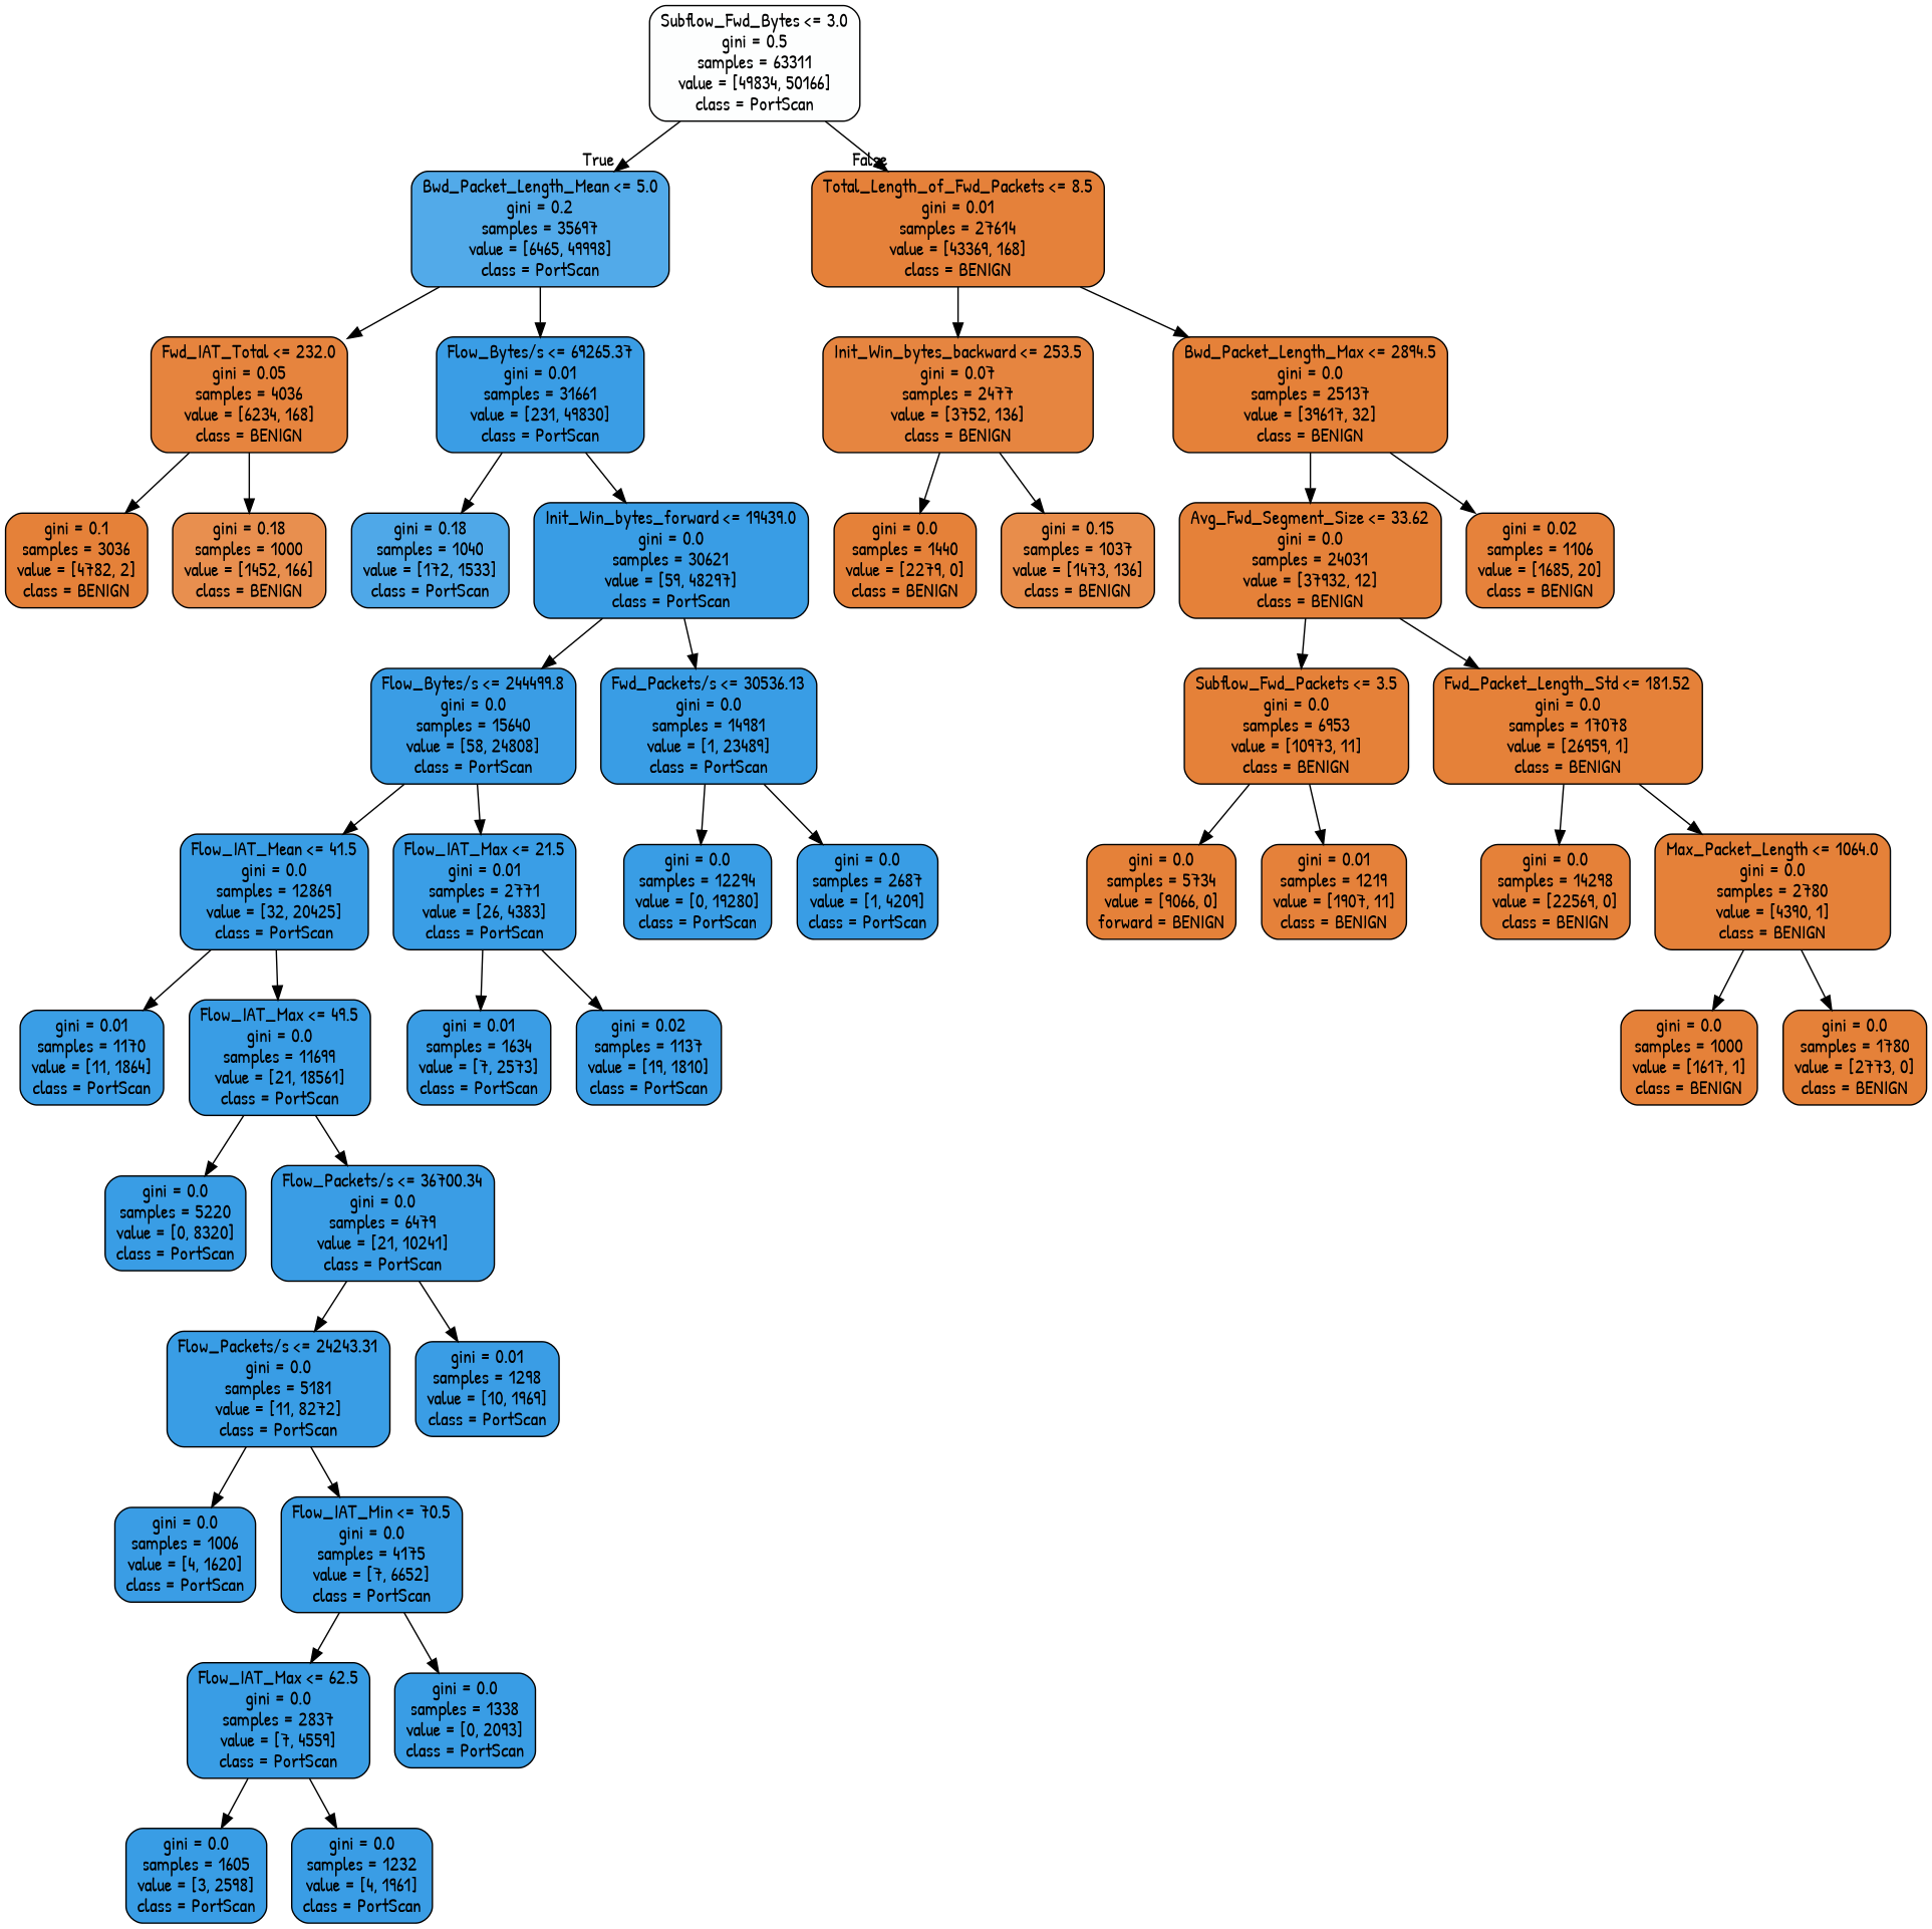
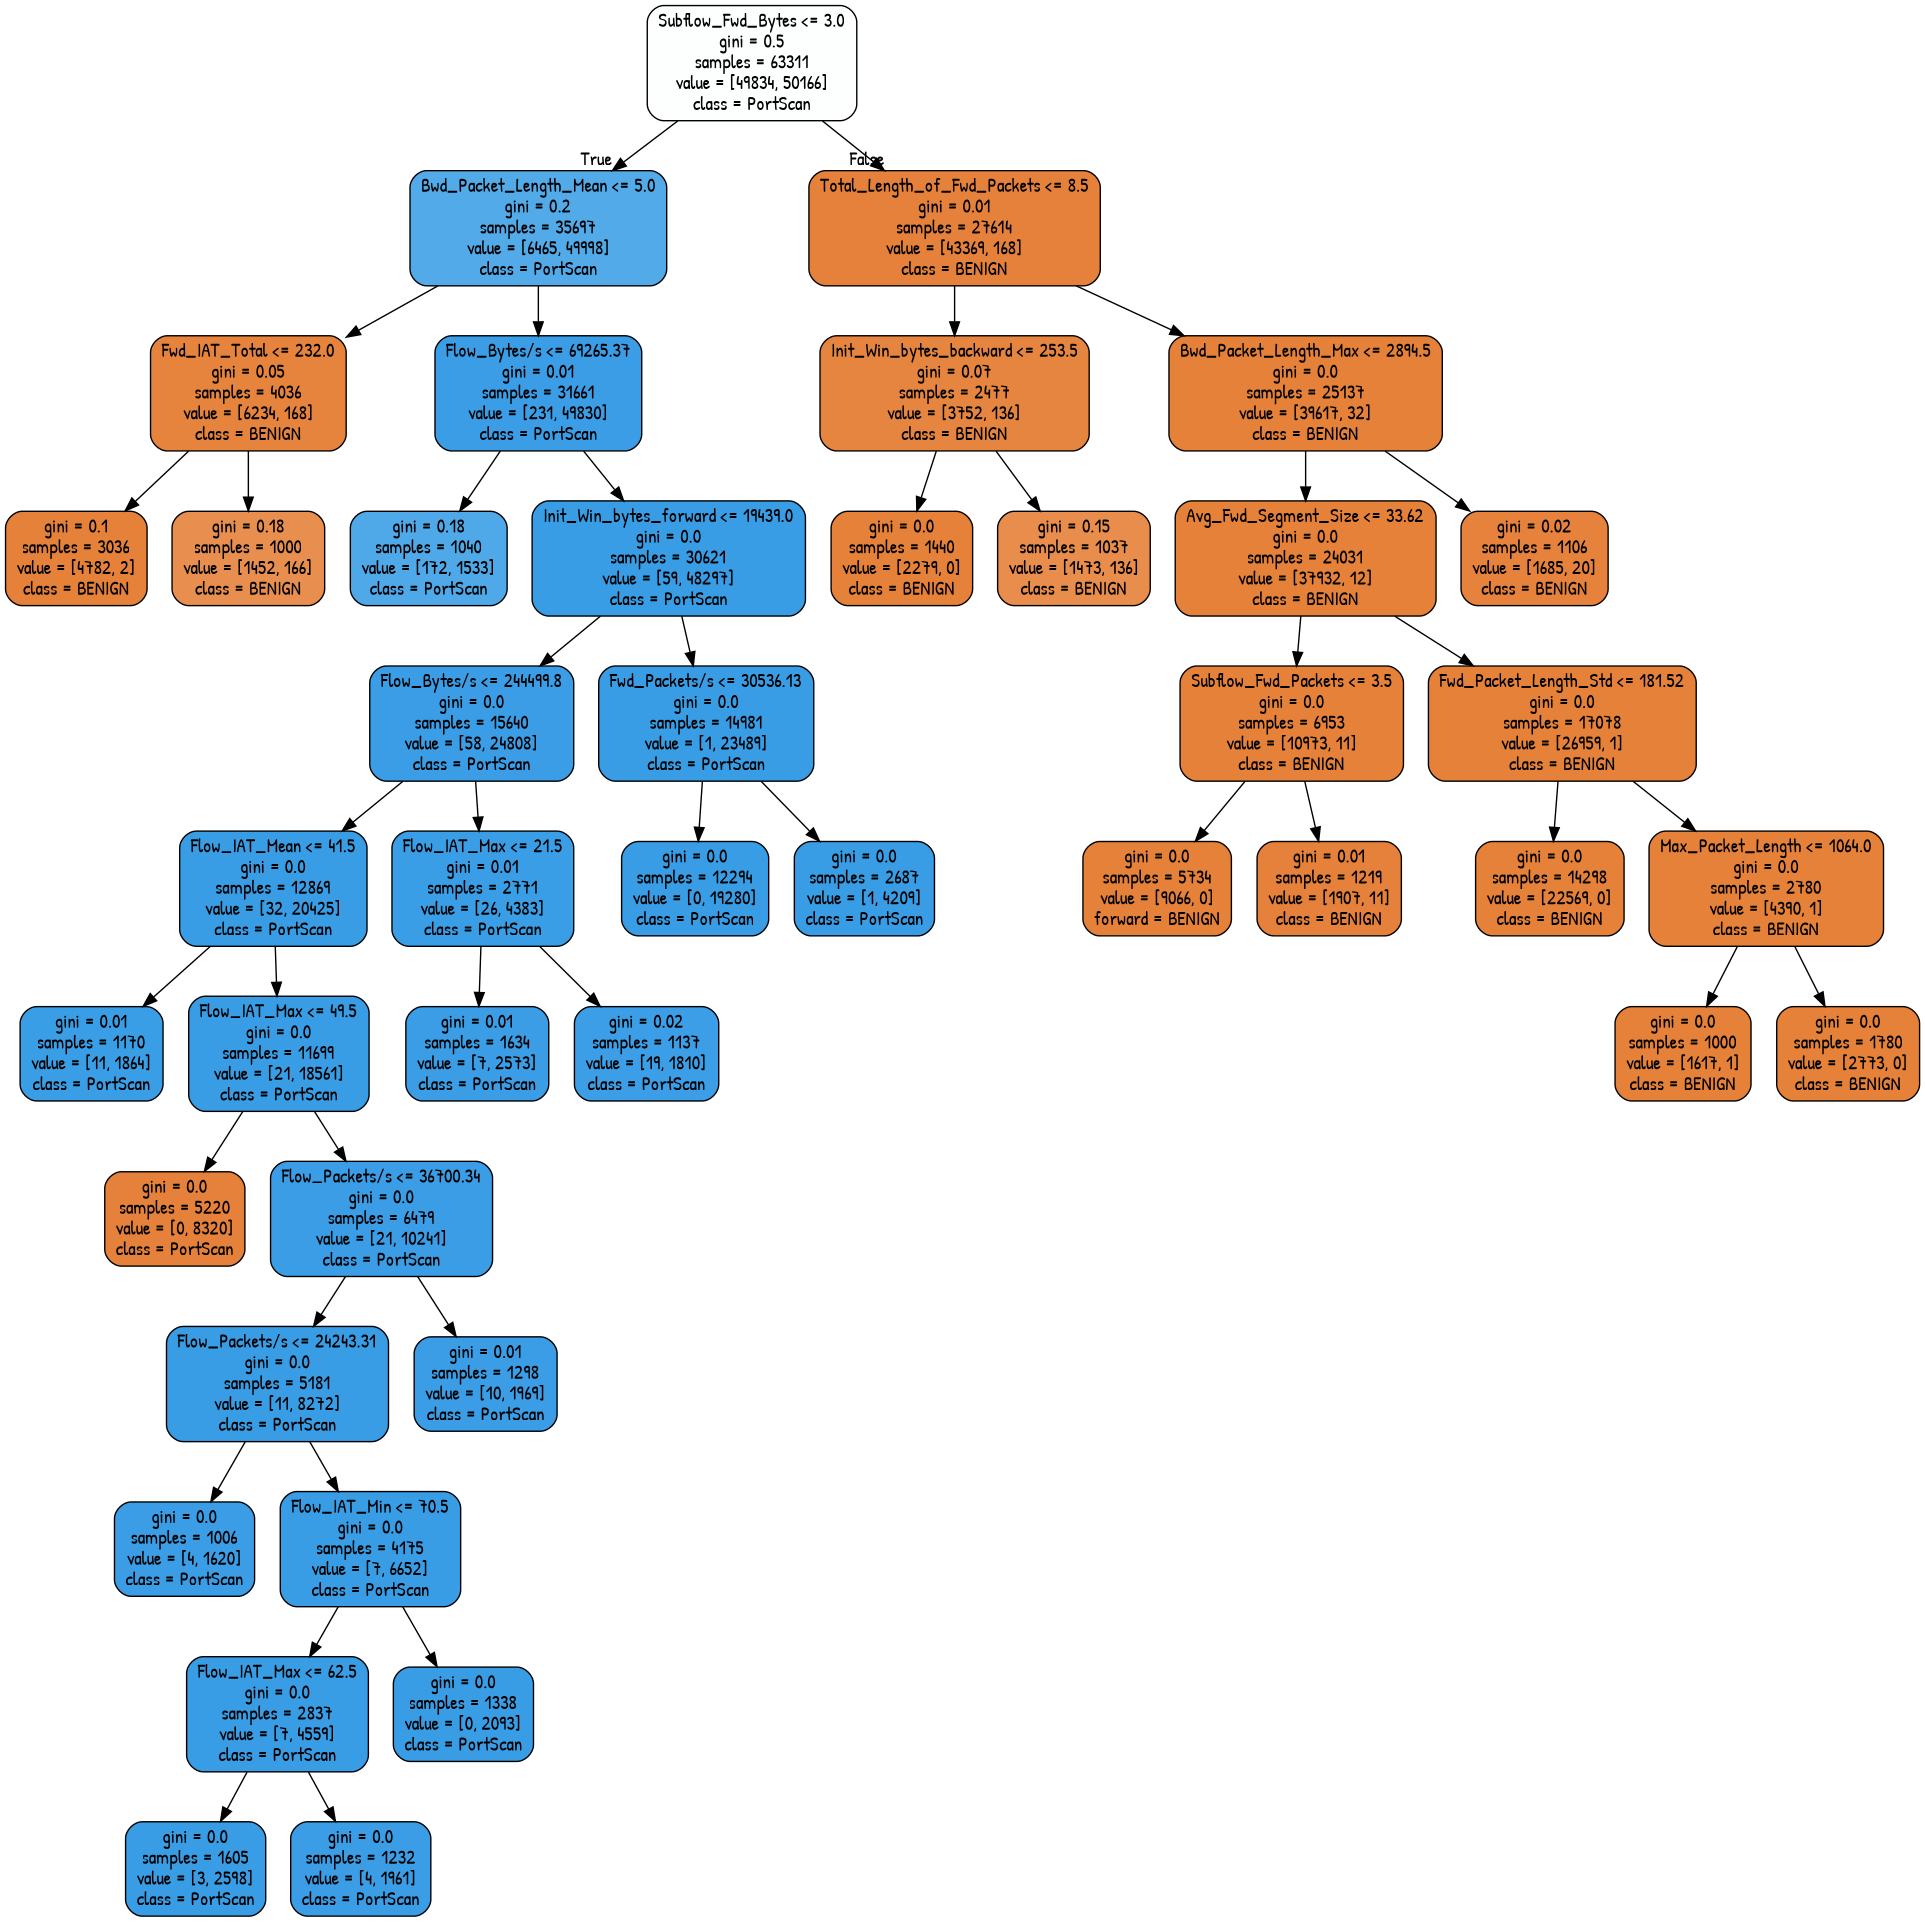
  digraph {
    fontname="Patrick Hand"
    node [color=black fillcolor="#399de5ff" fontname="Patrick Hand" shape=box style="filled, rounded"]
    edge [fontname="Patrick Hand"]
    n1 [fillcolor="#399de502" label="Subflow_Fwd_Bytes <= 3.0\ngini = 0.5\nsamples = 63311\nvalue = [49834, 50166]\nclass = PortScan"]
    n2 [fillcolor="#399de5de" label="Bwd_Packet_Length_Mean <= 5.0\ngini = 0.2\nsamples = 35697\nvalue = [6465, 49998]\nclass = PortScan"]
    n3 [fillcolor="#e58139fe" label="Total_Length_of_Fwd_Packets <= 8.5\ngini = 0.01\nsamples = 27614\nvalue = [43369, 168]\nclass = BENIGN"]
    n4 [fillcolor="#e58139f8" label="Fwd_IAT_Total <= 232.0\ngini = 0.05\nsamples = 4036\nvalue = [6234, 168]\nclass = BENIGN"]
    n5 [fillcolor="#399de5fe" label="Flow_Bytes/s <= 69265.37\ngini = 0.01\nsamples = 31661\nvalue = [231, 49830]\nclass = PortScan"]
    n6 [fillcolor="#e58139f6" label="Init_Win_bytes_backward <= 253.5\ngini = 0.07\nsamples = 2477\nvalue = [3752, 136]\nclass = BENIGN"]
    n7 [fillcolor="#e58139ff" label="Bwd_Packet_Length_Max <= 2894.5\ngini = 0.0\nsamples = 25137\nvalue = [39617, 32]\nclass = BENIGN"]
    n8 [fillcolor="#e58139ff" label="gini = 0.1\nsamples = 3036\nvalue = [4782, 2]\nclass = BENIGN"]
    n9 [fillcolor="#e58139e2" label="gini = 0.18\nsamples = 1000\nvalue = [1452, 166]\nclass = BENIGN"]
    n10 [fillcolor="#399de5e2" label="gini = 0.18\nsamples = 1040\nvalue = [172, 1533]\nclass = PortScan"]
    n11 [label="Init_Win_bytes_forward <= 19439.0\ngini = 0.0\nsamples = 30621\nvalue = [59, 48297]\nclass = PortScan"]
    n12 [fillcolor="#399de5fe" label="Flow_Bytes/s <= 244499.8\ngini = 0.0\nsamples = 15640\nvalue = [58, 24808]\nclass = PortScan"]
    n13 [label="Fwd_Packets/s <= 30536.13\ngini = 0.0\nsamples = 14981\nvalue = [1, 23489]\nclass = PortScan"]
    n14 [label="Flow_IAT_Mean <= 41.5\ngini = 0.0\nsamples = 12869\nvalue = [32, 20425]\nclass = PortScan"]
    n15 [fillcolor="#399de5fd" label="Flow_IAT_Max <= 21.5\ngini = 0.01\nsamples = 2771\nvalue = [26, 4383]\nclass = PortScan"]
    n16 [label="gini = 0.0\nsamples = 12294\nvalue = [0, 19280]\nclass = PortScan"]
    n17 [label="gini = 0.0\nsamples = 2687\nvalue = [1, 4209]\nclass = PortScan"]
    n18 [fillcolor="#399de5fd" label="gini = 0.01\nsamples = 1170\nvalue = [11, 1864]\nclass = PortScan"]
    n19 [label="Flow_IAT_Max <= 49.5\ngini = 0.0\nsamples = 11699\nvalue = [21, 18561]\nclass = PortScan"]
    n20 [fillcolor="#399de5fe" label="gini = 0.01\nsamples = 1634\nvalue = [7, 2573]\nclass = PortScan"]
    n21 [fillcolor="#399de5fc" label="gini = 0.02\nsamples = 1137\nvalue = [19, 1810]\nclass = PortScan"]
-   n22 [label="gini = 0.0\nsamples = 5220\nvalue = [0, 8320]\nclass = PortScan"]
+   n22 [fillcolor="#e58139fe" label="gini = 0.0\nsamples = 5220\nvalue = [0, 8320]\nclass = PortScan"]
    n23 [fillcolor="#399de5fe" label="Flow_Packets/s <= 36700.34\ngini = 0.0\nsamples = 6479\nvalue = [21, 10241]\nclass = PortScan"]
    n24 [label="Flow_Packets/s <= 24243.31\ngini = 0.0\nsamples = 5181\nvalue = [11, 8272]\nclass = PortScan"]
    n25 [fillcolor="#399de5fe" label="gini = 0.01\nsamples = 1298\nvalue = [10, 1969]\nclass = PortScan"]
    n26 [fillcolor="#399de5fe" label="gini = 0.0\nsamples = 1006\nvalue = [4, 1620]\nclass = PortScan"]
    n27 [label="Flow_IAT_Min <= 70.5\ngini = 0.0\nsamples = 4175\nvalue = [7, 6652]\nclass = PortScan"]
    n28 [label="Flow_IAT_Max <= 62.5\ngini = 0.0\nsamples = 2837\nvalue = [7, 4559]\nclass = PortScan"]
    n29 [label="gini = 0.0\nsamples = 1338\nvalue = [0, 2093]\nclass = PortScan"]
    n30 [label="gini = 0.0\nsamples = 1605\nvalue = [3, 2598]\nclass = PortScan"]
    n31 [fillcolor="#399de5fe" label="gini = 0.0\nsamples = 1232\nvalue = [4, 1961]\nclass = PortScan"]
    n32 [fillcolor="#e58139ff" label="gini = 0.0\nsamples = 1440\nvalue = [2279, 0]\nclass = BENIGN"]
    n33 [fillcolor="#e58139e7" label="gini = 0.15\nsamples = 1037\nvalue = [1473, 136]\nclass = BENIGN"]
    n34 [fillcolor="#e58139ff" label="Avg_Fwd_Segment_Size <= 33.62\ngini = 0.0\nsamples = 24031\nvalue = [37932, 12]\nclass = BENIGN"]
    n35 [fillcolor="#e58139fc" label="gini = 0.02\nsamples = 1106\nvalue = [1685, 20]\nclass = BENIGN"]
    n36 [fillcolor="#e58139ff" label="Subflow_Fwd_Packets <= 3.5\ngini = 0.0\nsamples = 6953\nvalue = [10973, 11]\nclass = BENIGN"]
    n37 [fillcolor="#e58139ff" label="Fwd_Packet_Length_Std <= 181.52\ngini = 0.0\nsamples = 17078\nvalue = [26959, 1]\nclass = BENIGN"]
    n38 [fillcolor="#e58139ff" label="gini = 0.0\nsamples = 5734\nvalue = [9066, 0]\nforward = BENIGN"]
    n39 [fillcolor="#e58139fe" label="gini = 0.01\nsamples = 1219\nvalue = [1907, 11]\nclass = BENIGN"]
    n40 [fillcolor="#e58139ff" label="gini = 0.0\nsamples = 14298\nvalue = [22569, 0]\nclass = BENIGN"]
    n41 [fillcolor="#e58139ff" label="Max_Packet_Length <= 1064.0\ngini = 0.0\nsamples = 2780\nvalue = [4390, 1]\nclass = BENIGN"]
    n42 [fillcolor="#e58139ff" label="gini = 0.0\nsamples = 1000\nvalue = [1617, 1]\nclass = BENIGN"]
    n43 [fillcolor="#e58139ff" label="gini = 0.0\nsamples = 1780\nvalue = [2773, 0]\nclass = BENIGN"]
    n1 -> n2 [headlabel=True labelangle=45 labeldistance=2.5]
    n1 -> n3 [headlabel=False labelangle=-45 labeldistance=2.5]
    n2 -> n4
    n2 -> n5
    n3 -> n6
    n3 -> n7
    n4 -> n8
    n4 -> n9
    n5 -> n10
    n5 -> n11
    n6 -> n32
    n6 -> n33
    n7 -> n34
    n7 -> n35
    n11 -> n12
    n11 -> n13
    n12 -> n14
    n12 -> n15
    n13 -> n16
    n13 -> n17
    n14 -> n18
    n14 -> n19
    n15 -> n20
    n15 -> n21
    n19 -> n22
    n19 -> n23
    n23 -> n24
    n23 -> n25
    n24 -> n26
    n24 -> n27
    n27 -> n28
    n27 -> n29
    n28 -> n30
    n28 -> n31
    n34 -> n36
    n34 -> n37
    n36 -> n38
    n36 -> n39
    n37 -> n40
    n37 -> n41
    n41 -> n42
    n41 -> n43
  }
